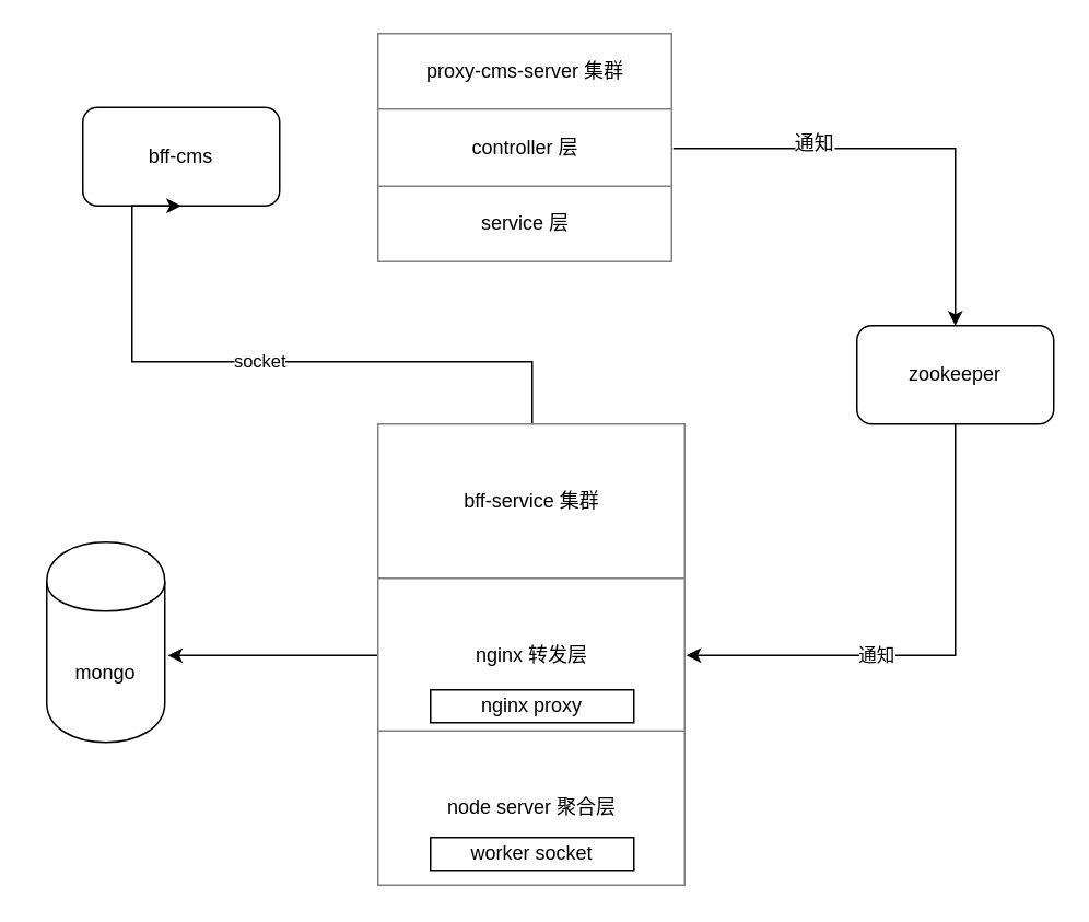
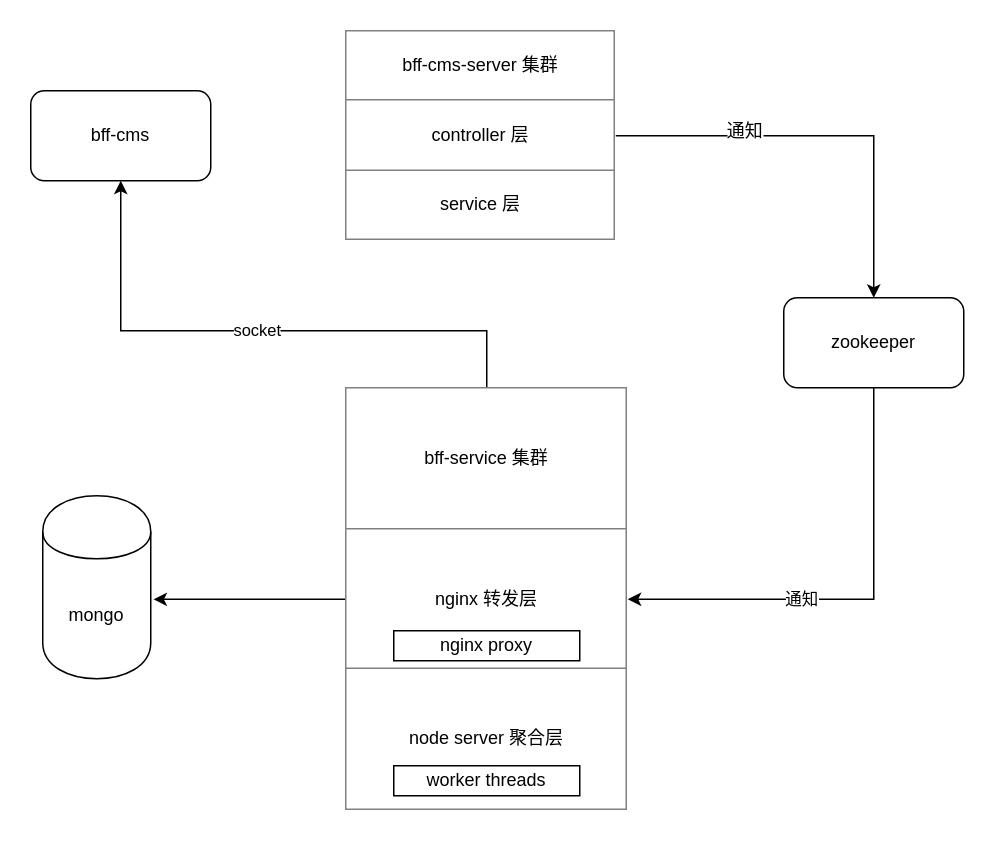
  <mxCell id="0" />
  <mxCell id="1" parent="0" />
- <mxCell id="2" value="bff-cms" style="rounded=1;whiteSpace=wrap;html=1;" parent="1" vertex="1"><mxGeometry x="50" y="65" width="120" height="60" as="geometry" /></mxCell>
+ <mxCell id="2" value="bff-cms" style="rounded=1;whiteSpace=wrap;html=1;" parent="1" vertex="1"><mxGeometry x="20" y="60" width="120" height="60" as="geometry" /></mxCell>
  <mxCell id="3" value="通知" style="edgeStyle=orthogonalEdgeStyle;rounded=0;orthogonalLoop=1;jettySize=auto;html=1;exitX=0.5;exitY=1;exitDx=0;exitDy=0;" parent="1" source="4" target="10" edge="1"><mxGeometry x="0.24" relative="1" as="geometry"><mxPoint as="offset" /></mxGeometry></mxCell>
  <mxCell id="4" value="zookeeper" style="rounded=1;whiteSpace=wrap;html=1;" parent="1" vertex="1"><mxGeometry x="522" y="198" width="120" height="60" as="geometry" /></mxCell>
  <mxCell id="5" style="edgeStyle=orthogonalEdgeStyle;rounded=0;orthogonalLoop=1;jettySize=auto;html=1;entryX=0.5;entryY=0;entryDx=0;entryDy=0;" parent="1" source="7" target="4" edge="1"><mxGeometry relative="1" as="geometry" /></mxCell>
  <mxCell id="6" value="通知" style="text;html=1;resizable=0;points=[];align=center;verticalAlign=middle;labelBackgroundColor=#ffffff;" parent="5" vertex="1" connectable="0"><mxGeometry x="-0.393" y="4" relative="1" as="geometry"><mxPoint as="offset" /></mxGeometry></mxCell>
- <mxCell id="7" value="&lt;table border=&quot;1&quot; width=&quot;100%&quot; cellpadding=&quot;4&quot; style=&quot;width: 100% ; height: 100% ; border-collapse: collapse&quot;&gt;&lt;tbody&gt;&lt;tr&gt;&lt;th align=&quot;center&quot;&gt;&lt;span style=&quot;font-weight: 400 ; white-space: normal&quot;&gt;proxy-cms-server 集群&lt;/span&gt;&lt;br&gt;&lt;/th&gt;&lt;/tr&gt;&lt;tr&gt;&lt;td align=&quot;center&quot;&gt;controller 层&lt;/td&gt;&lt;/tr&gt;&lt;tr&gt;&lt;td align=&quot;center&quot;&gt;service 层&lt;/td&gt;&lt;/tr&gt;&lt;/tbody&gt;&lt;/table&gt;" style="text;html=1;strokeColor=none;fillColor=none;overflow=fill;" parent="1" vertex="1"><mxGeometry x="230" y="20" width="180" height="140" as="geometry" /></mxCell>
+ <mxCell id="7" value="&lt;table border=&quot;1&quot; width=&quot;100%&quot; cellpadding=&quot;4&quot; style=&quot;width: 100% ; height: 100% ; border-collapse: collapse&quot;&gt;&lt;tbody&gt;&lt;tr&gt;&lt;th align=&quot;center&quot;&gt;&lt;span style=&quot;font-weight: 400 ; white-space: normal&quot;&gt;bff-cms-server 集群&lt;/span&gt;&lt;br&gt;&lt;/th&gt;&lt;/tr&gt;&lt;tr&gt;&lt;td align=&quot;center&quot;&gt;controller 层&lt;/td&gt;&lt;/tr&gt;&lt;tr&gt;&lt;td align=&quot;center&quot;&gt;service 层&lt;/td&gt;&lt;/tr&gt;&lt;/tbody&gt;&lt;/table&gt;" style="text;html=1;strokeColor=none;fillColor=none;overflow=fill;" parent="1" vertex="1"><mxGeometry x="230" y="20" width="180" height="140" as="geometry" /></mxCell>
  <mxCell id="8" style="edgeStyle=orthogonalEdgeStyle;rounded=0;orthogonalLoop=1;jettySize=auto;html=1;exitX=0;exitY=0.5;exitDx=0;exitDy=0;entryX=1.025;entryY=0.566;entryDx=0;entryDy=0;entryPerimeter=0;" parent="1" source="10" target="11" edge="1"><mxGeometry relative="1" as="geometry" /></mxCell>
  <mxCell id="9" value="socket" style="edgeStyle=orthogonalEdgeStyle;rounded=0;orthogonalLoop=1;jettySize=auto;html=1;exitX=0.5;exitY=0;exitDx=0;exitDy=0;entryX=0.5;entryY=1;entryDx=0;entryDy=0;" parent="1" source="10" target="2" edge="1"><mxGeometry relative="1" as="geometry"><Array as="points"><mxPoint x="324" y="220" /><mxPoint x="80" y="220" /></Array></mxGeometry></mxCell>
  <mxCell id="10" value="&lt;table border=&quot;1&quot; width=&quot;100%&quot; cellpadding=&quot;4&quot; style=&quot;width: 100% ; height: 100% ; border-collapse: collapse&quot;&gt;&lt;tbody&gt;&lt;tr&gt;&lt;th align=&quot;center&quot;&gt;&lt;span style=&quot;font-weight: 400 ; white-space: normal&quot;&gt;bff-service 集群&lt;/span&gt;&lt;br&gt;&lt;/th&gt;&lt;/tr&gt;&lt;tr&gt;&lt;td align=&quot;center&quot;&gt;nginx 转发层&lt;/td&gt;&lt;/tr&gt;&lt;tr&gt;&lt;td align=&quot;center&quot;&gt;node server 聚合层&lt;/td&gt;&lt;/tr&gt;&lt;/tbody&gt;&lt;/table&gt;" style="text;html=1;strokeColor=none;fillColor=none;overflow=fill;" parent="1" vertex="1"><mxGeometry x="230" y="258" width="188" height="282" as="geometry" /></mxCell>
  <mxCell id="11" value="mongo" style="shape=cylinder;whiteSpace=wrap;html=1;boundedLbl=1;backgroundOutline=1;" parent="1" vertex="1"><mxGeometry x="28" y="330" width="72" height="122" as="geometry" /></mxCell>
- <mxCell id="12" value="worker socket" style="rounded=0;whiteSpace=wrap;html=1;" parent="1" vertex="1"><mxGeometry x="262" y="510" width="124" height="20" as="geometry" /></mxCell>
+ <mxCell id="12" value="worker threads" style="rounded=0;whiteSpace=wrap;html=1;" parent="1" vertex="1"><mxGeometry x="262" y="510" width="124" height="20" as="geometry" /></mxCell>
  <mxCell id="13" value="nginx proxy" style="rounded=0;whiteSpace=wrap;html=1;" parent="1" vertex="1"><mxGeometry x="262" y="420" width="124" height="20" as="geometry" /></mxCell>
